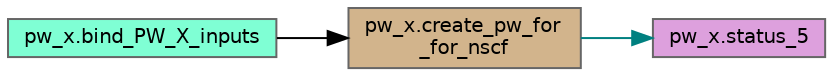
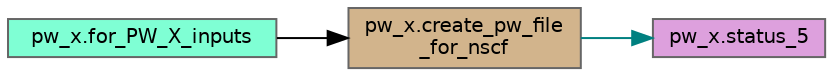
  digraph {
    rankdir=RL
    node [color=grey40 fontname=Helvetica fontsize=10 shape=box style=filled]
    edge [dir=back fontname=Helvetica fontsize=10 labelfontname=Helvetica labelfontsize=10 style=solid]
    n1 [color=gray40 fillcolor=plum fontcolor=black height=0.2 label="pw_x.status_5" width=0.4]
-   n2 [fillcolor=tan height=0.2 label="pw_x.create_pw_for\l_for_nscf" width=0.4]
-   n3 [fillcolor=aquamarine height=0.2 label="pw_x.bind_PW_X_inputs" width=0.4]
+   n2 [fillcolor=tan height=0.2 label="pw_x.create_pw_file\l_for_nscf" width=0.4]
+   n3 [fillcolor=aquamarine height=0.2 label="pw_x.for_PW_X_inputs" width=0.4]
    n1 -> n2 [color=teal]
    n2 -> n3 [color=black]
  }
